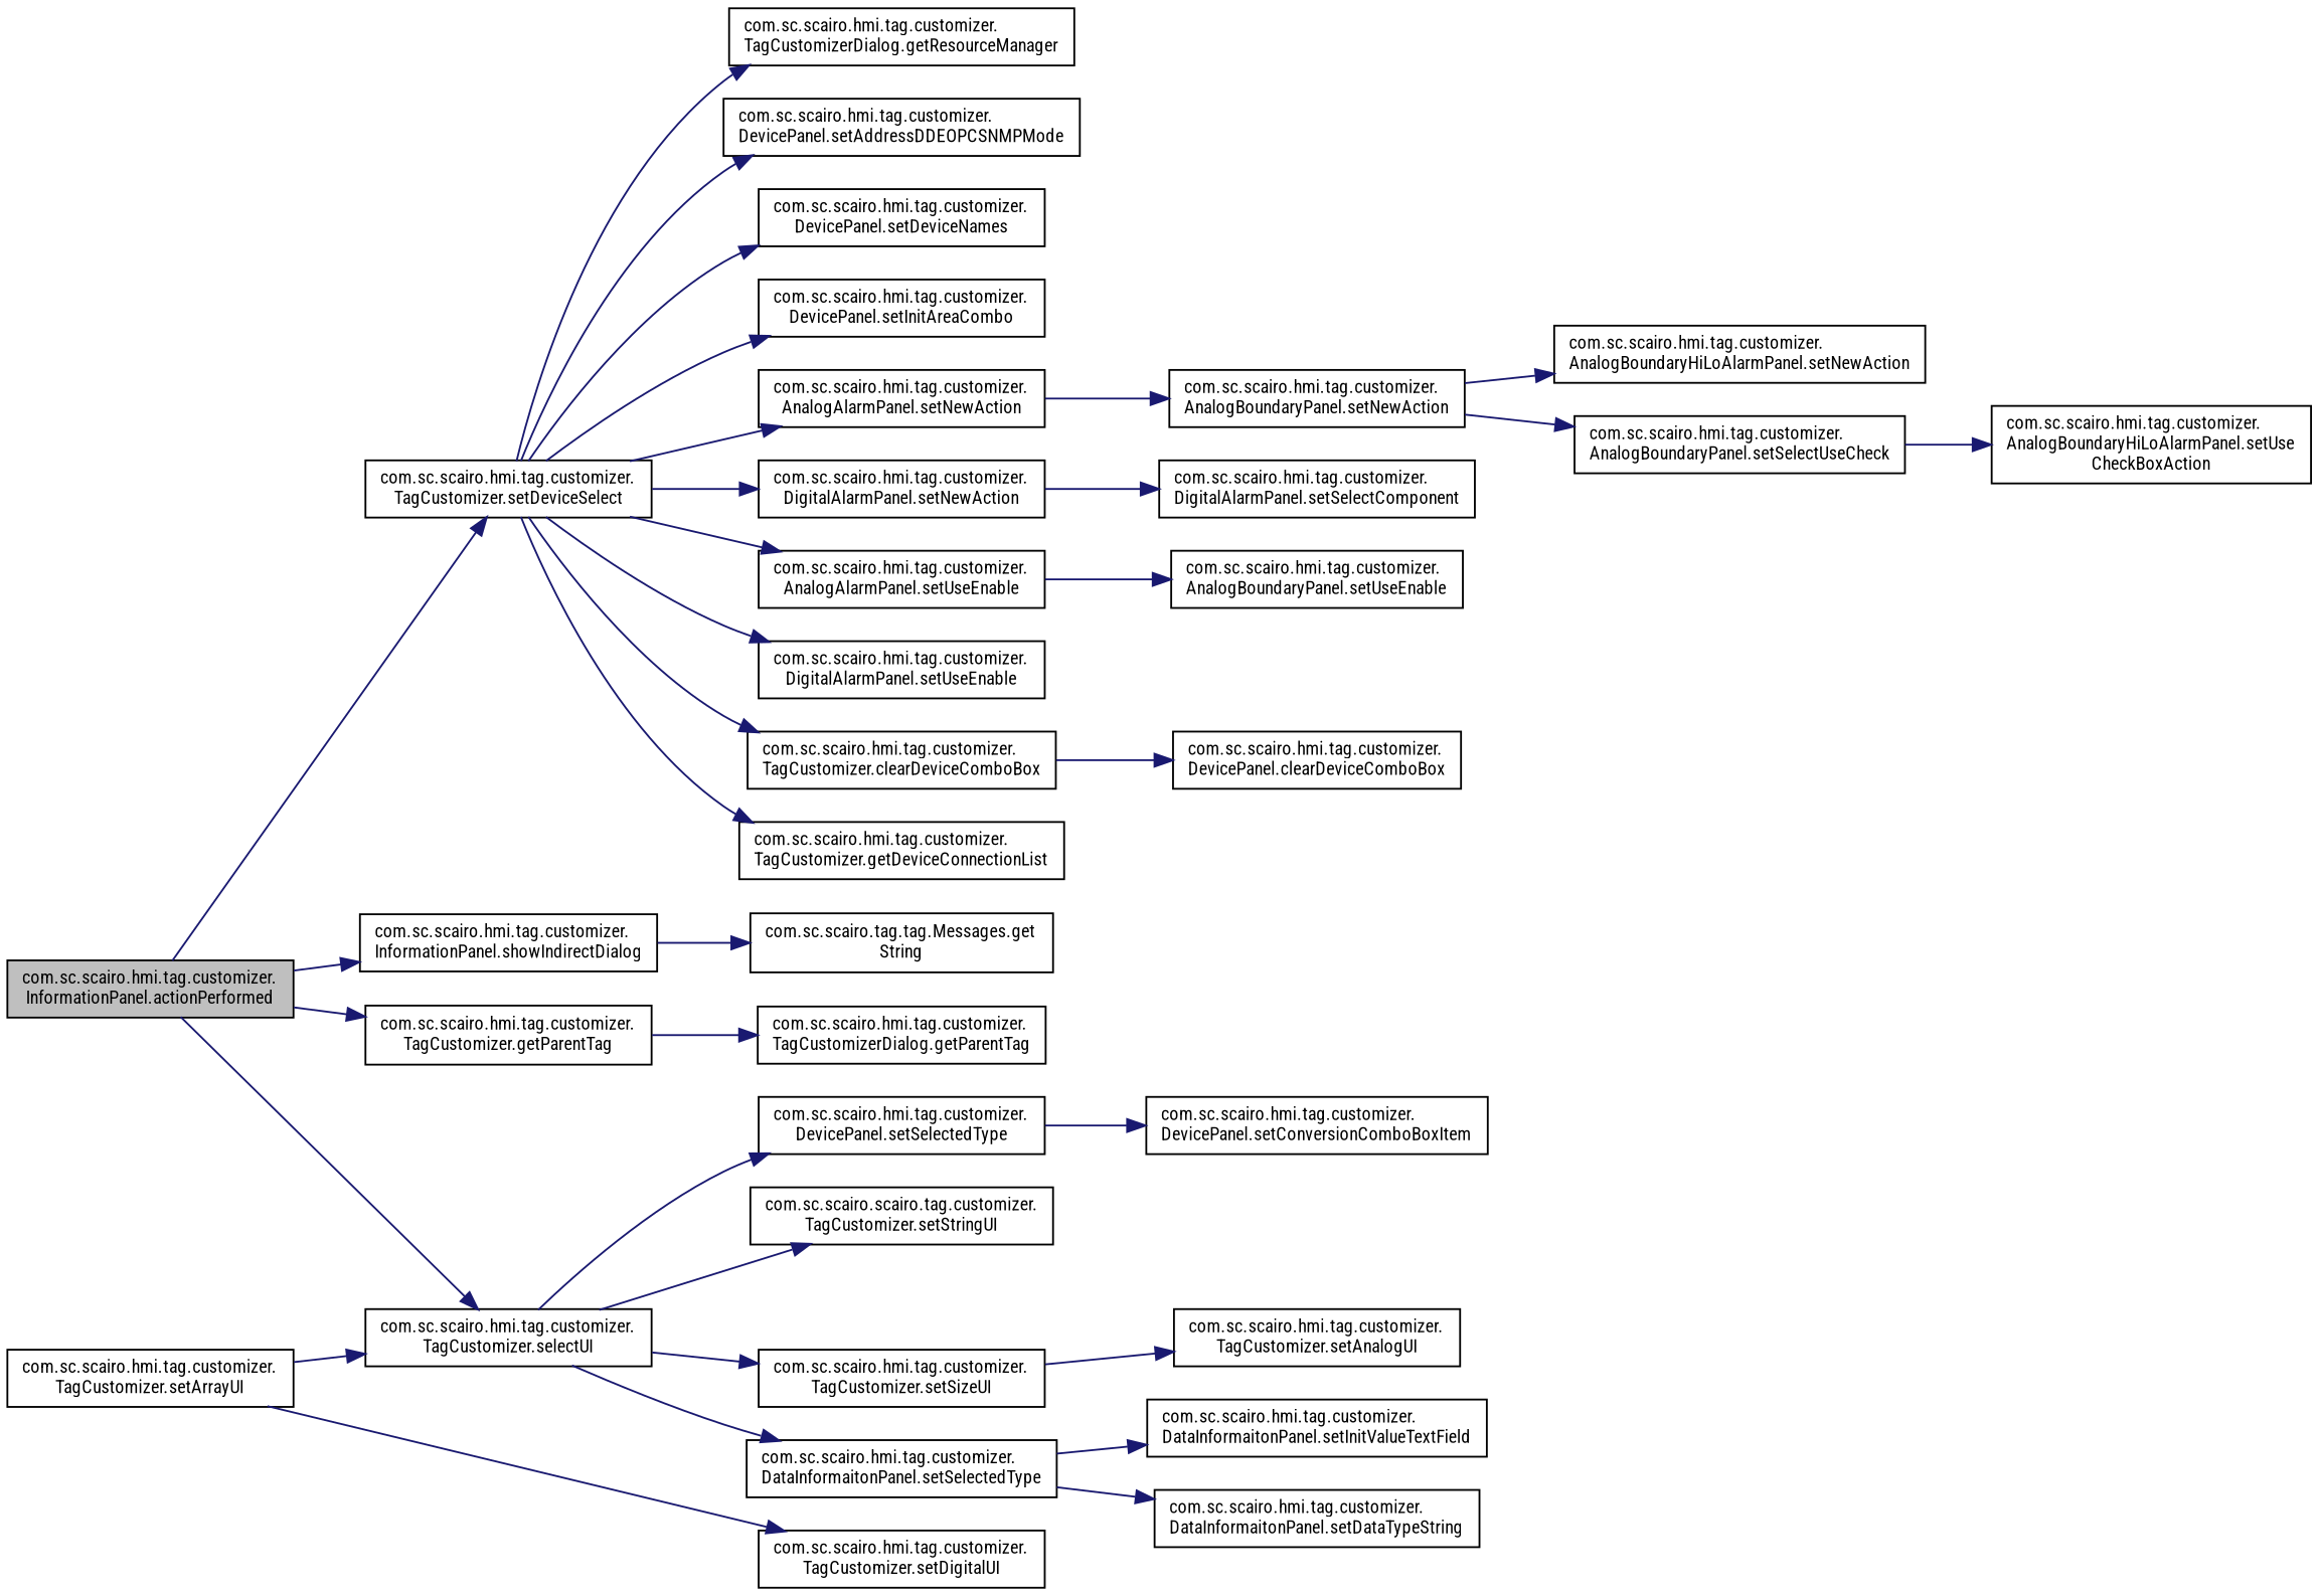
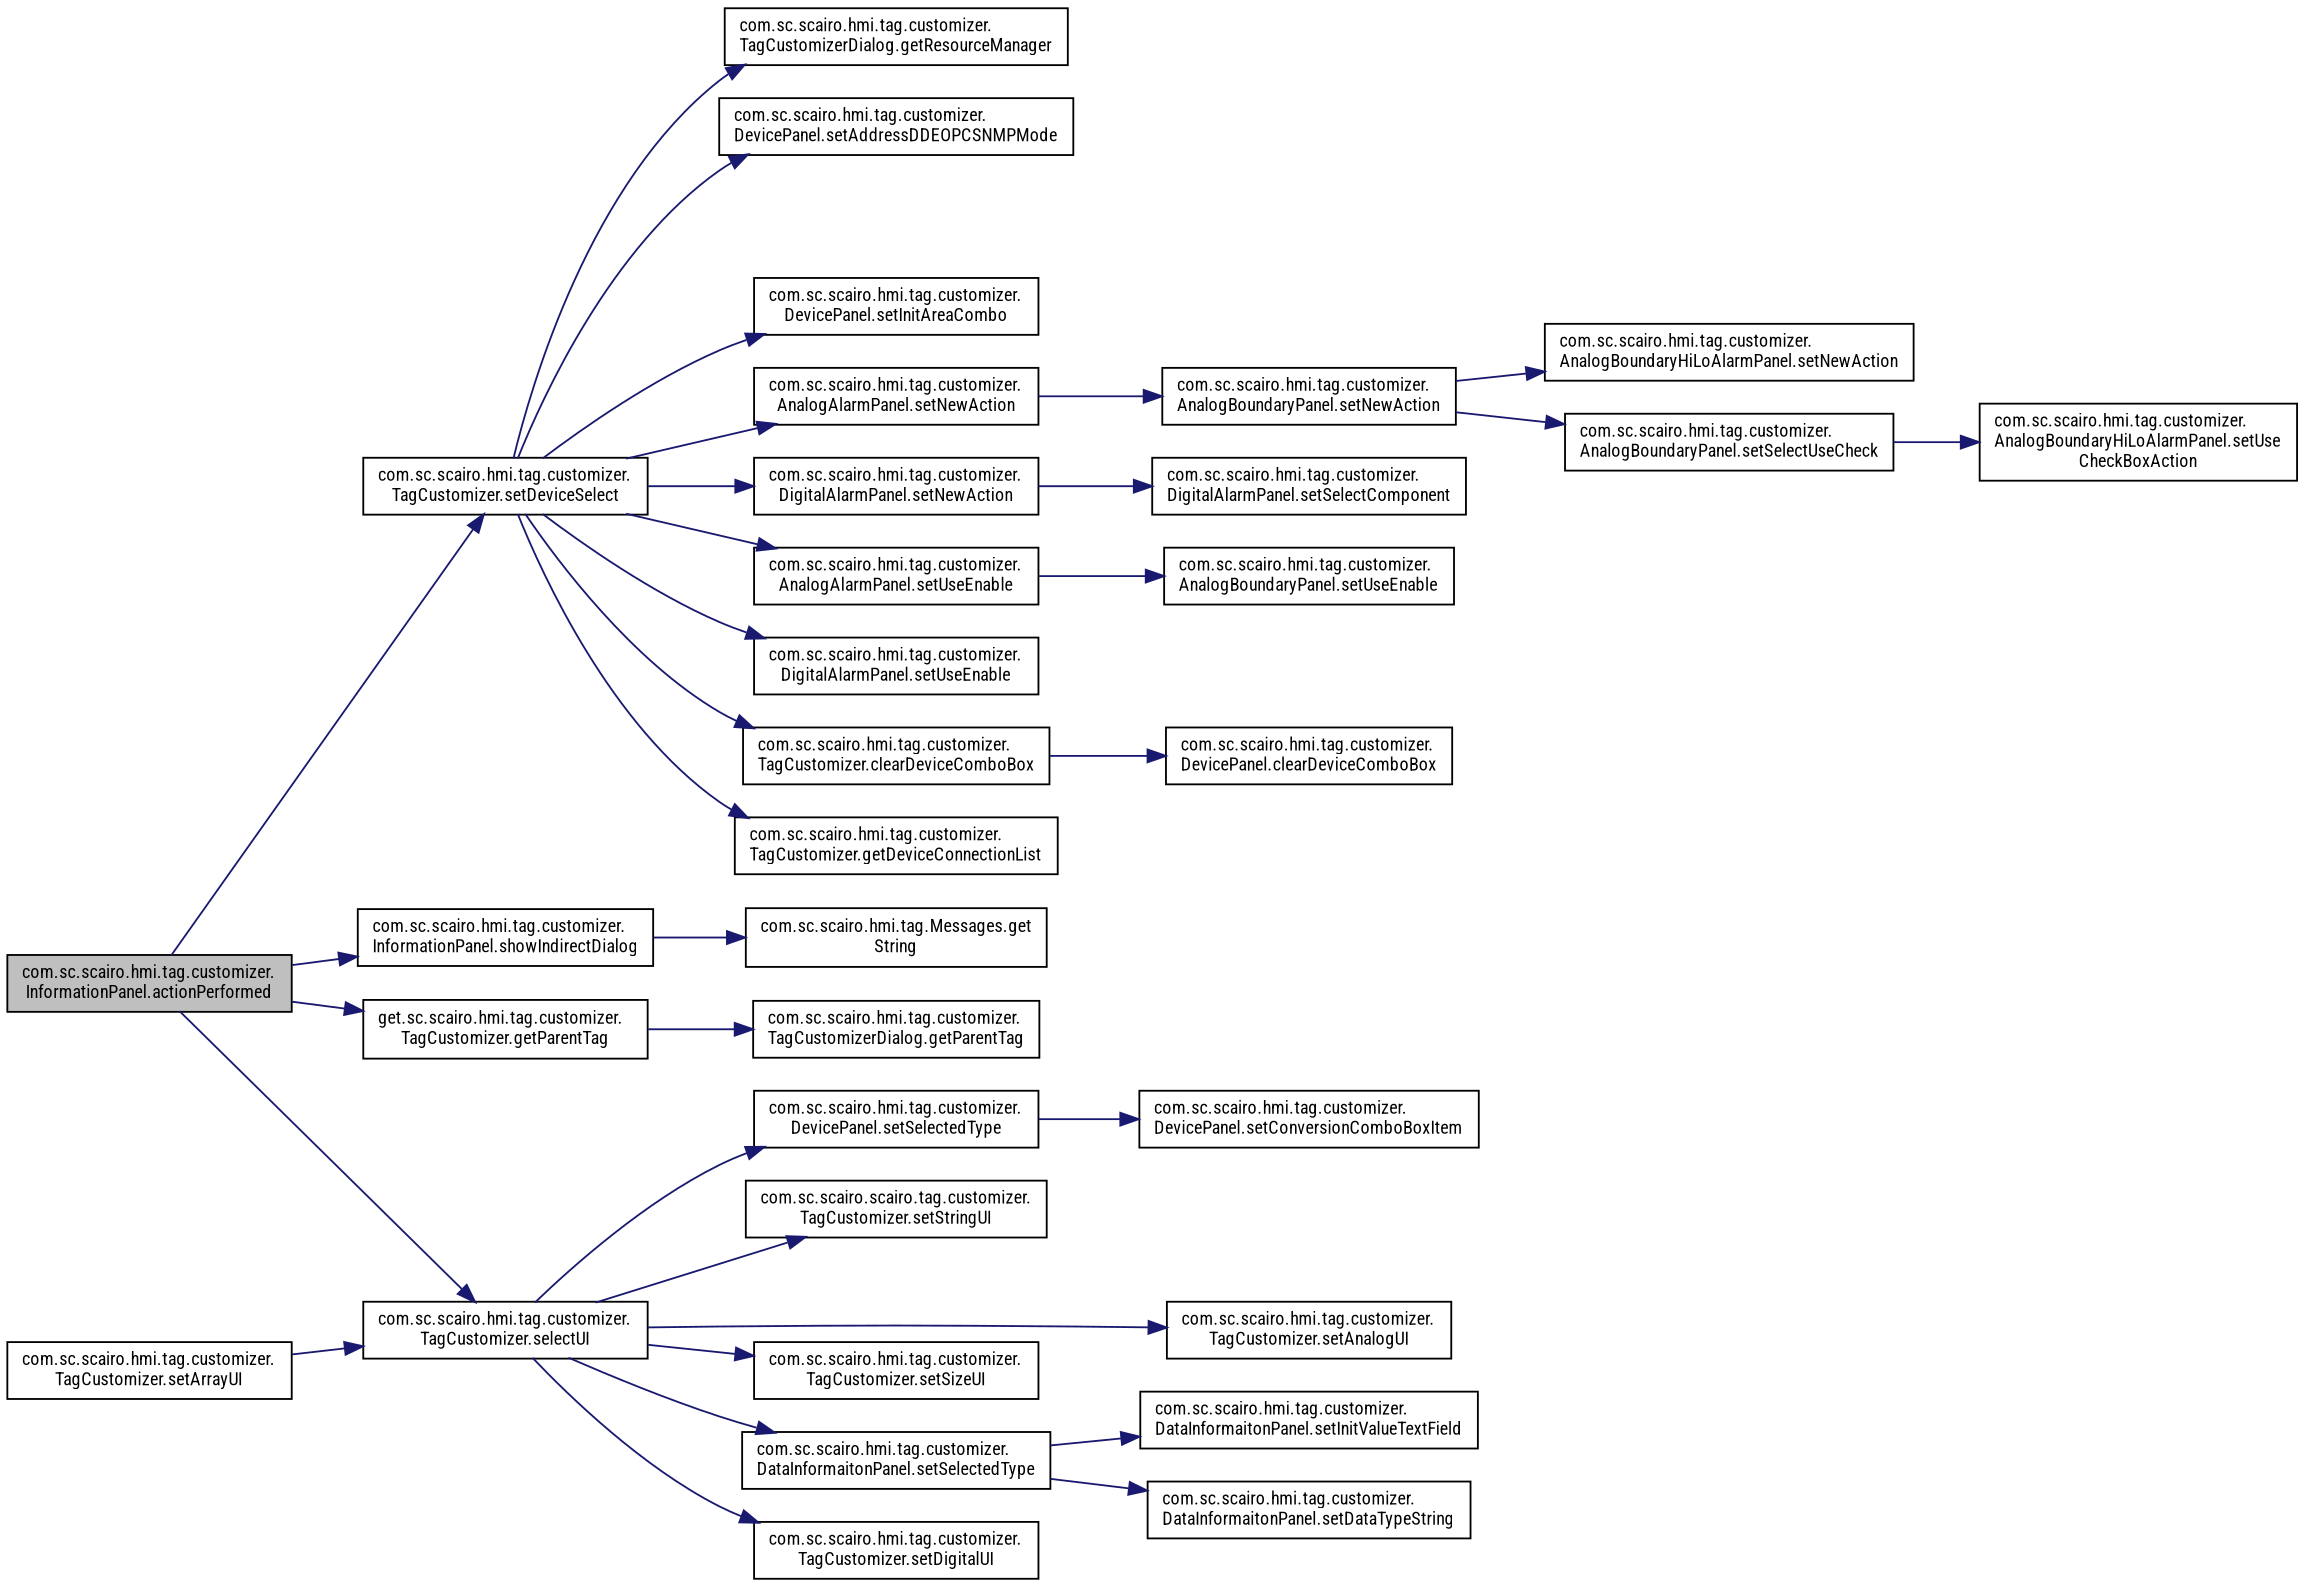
  digraph {
    fontname="Roboto Condensed"
    rankdir=LR
    node [color=black fillcolor=white fontname="Roboto Condensed" fontsize=10 shape=record style=filled]
    edge [color=midnightblue fontname="Roboto Condensed" fontsize=10 labelfontname=Helvetica labelfontsize=10 style=solid]
    n1 [fillcolor=grey75 fontcolor=black height=0.2 label="com.sc.scairo.hmi.tag.customizer.\lInformationPanel.actionPerformed" width=0.4]
-   n2 [height=0.2 label="com.sc.scairo.hmi.tag.customizer.\lTagCustomizer.getParentTag" width=0.4]
+   n2 [height=0.2 label="get.sc.scairo.hmi.tag.customizer.\lTagCustomizer.getParentTag" width=0.4]
    n3 [height=0.2 label="com.sc.scairo.hmi.tag.customizer.\lTagCustomizer.selectUI" width=0.4]
    n4 [height=0.2 label="com.sc.scairo.hmi.tag.customizer.\lTagCustomizer.setDeviceSelect" width=0.4]
    n5 [height=0.2 label="com.sc.scairo.hmi.tag.customizer.\lInformationPanel.showIndirectDialog" width=0.4]
    n6 [height=0.2 label="com.sc.scairo.hmi.tag.customizer.\lTagCustomizerDialog.getParentTag" width=0.4]
    n7 [height=0.2 label="com.sc.scairo.hmi.tag.customizer.\lTagCustomizer.setAnalogUI" width=0.4]
    n8 [height=0.2 label="com.sc.scairo.hmi.tag.customizer.\lTagCustomizer.setDigitalUI" width=0.4]
    n9 [height=0.2 label="com.sc.scairo.hmi.tag.customizer.\lDataInformaitonPanel.setSelectedType" width=0.4]
    n10 [height=0.2 label="com.sc.scairo.hmi.tag.customizer.\lDevicePanel.setSelectedType" width=0.4]
    n11 [height=0.2 label="com.sc.scairo.hmi.tag.customizer.\lTagCustomizer.setSizeUI" width=0.4]
    n12 [height=0.2 label="com.sc.scairo.scairo.tag.customizer.\lTagCustomizer.setStringUI" width=0.4]
    n13 [height=0.2 label="com.sc.scairo.hmi.tag.customizer.\lTagCustomizer.clearDeviceComboBox" width=0.4]
    n14 [height=0.2 label="com.sc.scairo.hmi.tag.customizer.\lTagCustomizer.getDeviceConnectionList" width=0.4]
    n15 [height=0.2 label="com.sc.scairo.hmi.tag.customizer.\lTagCustomizerDialog.getResourceManager" width=0.4]
    n16 [height=0.2 label="com.sc.scairo.hmi.tag.customizer.\lDevicePanel.setAddressDDEOPCSNMPMode" width=0.4]
-   n17 [height=0.2 label="com.sc.scairo.hmi.tag.customizer.\lDevicePanel.setDeviceNames" width=0.4]
    n18 [height=0.2 label="com.sc.scairo.hmi.tag.customizer.\lDevicePanel.setInitAreaCombo" width=0.4]
    n19 [height=0.2 label="com.sc.scairo.hmi.tag.customizer.\lAnalogAlarmPanel.setNewAction" width=0.4]
    n20 [height=0.2 label="com.sc.scairo.hmi.tag.customizer.\lDigitalAlarmPanel.setNewAction" width=0.4]
    n21 [height=0.2 label="com.sc.scairo.hmi.tag.customizer.\lAnalogAlarmPanel.setUseEnable" width=0.4]
    n22 [height=0.2 label="com.sc.scairo.hmi.tag.customizer.\lDigitalAlarmPanel.setUseEnable" width=0.4]
-   n23 [height=0.2 label="com.sc.scairo.tag.tag.Messages.get\lString" width=0.4]
+   n23 [height=0.2 label="com.sc.scairo.hmi.tag.Messages.get\lString" width=0.4]
    n24 [height=0.2 label="com.sc.scairo.hmi.tag.customizer.\lTagCustomizer.setArrayUI" width=0.4]
    n25 [height=0.2 label="com.sc.scairo.hmi.tag.customizer.\lDataInformaitonPanel.setDataTypeString" width=0.4]
    n26 [height=0.2 label="com.sc.scairo.hmi.tag.customizer.\lDataInformaitonPanel.setInitValueTextField" width=0.4]
    n27 [height=0.2 label="com.sc.scairo.hmi.tag.customizer.\lDevicePanel.setConversionComboBoxItem" width=0.4]
    n28 [height=0.2 label="com.sc.scairo.hmi.tag.customizer.\lDevicePanel.clearDeviceComboBox" width=0.4]
    n29 [height=0.2 label="com.sc.scairo.hmi.tag.customizer.\lAnalogBoundaryPanel.setNewAction" width=0.4]
    n30 [height=0.2 label="com.sc.scairo.hmi.tag.customizer.\lDigitalAlarmPanel.setSelectComponent" width=0.4]
    n31 [height=0.2 label="com.sc.scairo.hmi.tag.customizer.\lAnalogBoundaryPanel.setUseEnable" width=0.4]
    n32 [height=0.2 label="com.sc.scairo.hmi.tag.customizer.\lAnalogBoundaryHiLoAlarmPanel.setNewAction" width=0.4]
    n33 [height=0.2 label="com.sc.scairo.hmi.tag.customizer.\lAnalogBoundaryPanel.setSelectUseCheck" width=0.4]
    n34 [height=0.2 label="com.sc.scairo.hmi.tag.customizer.\lAnalogBoundaryHiLoAlarmPanel.setUse\lCheckBoxAction" width=0.4]
    n1 -> n2
    n1 -> n3
    n1 -> n4
    n1 -> n5
    n2 -> n6
-   n11 -> n7
-   n24 -> n8
+   n3 -> n7
+   n3 -> n8
    n3 -> n9
    n3 -> n10
    n3 -> n11
    n3 -> n12
    n4 -> n13
    n4 -> n14
    n4 -> n15
    n4 -> n16
-   n4 -> n17
    n4 -> n18
    n4 -> n19
    n4 -> n20
    n4 -> n21
    n4 -> n22
    n5 -> n23
    n9 -> n25
    n9 -> n26
    n10 -> n27
    n13 -> n28
    n19 -> n29
    n20 -> n30
    n21 -> n31
    n24 -> n3
    n29 -> n32
    n29 -> n33
    n33 -> n34
  }
